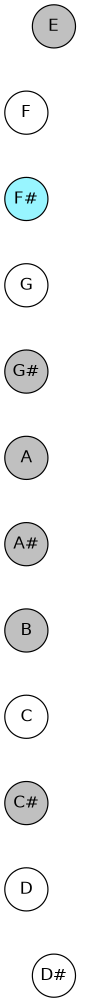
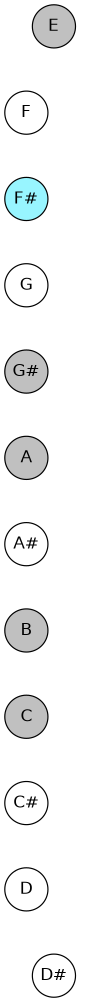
  graph {
    mindist=.1
    node [fillcolor=white fontname=Helvetica margin=0 shape=circle style=filled]
    edge [style=invis]
    E [fillcolor=gray]
    F
    "F#" [fillcolor=cadetblue1]
    G
    "G#" [fillcolor=gray]
    A [fillcolor=gray]
-   "A#" [fillcolor=gray]
+   "A#"
    B [fillcolor=gray]
-   C
-   "C#" [fillcolor=gray]
+   C [fillcolor=gray]
+   "C#"
    D
    "D#"
    subgraph sub_1 {
      E
      F
      "F#"
      G
      "G#"
      A
      "A#"
      B
      C
      "C#"
      D
      "D#"
    }
    E -- F
    F -- "F#"
    "F#" -- G
    G -- "G#"
    "G#" -- A
    A -- "A#"
    "A#" -- B
    B -- C
    C -- "C#"
    "C#" -- D
    D -- "D#"
    "D#" -- E
  }
